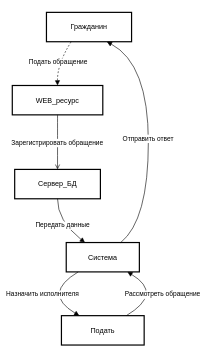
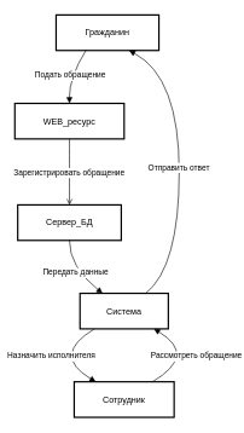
  <mxCell id="0" />
  <mxCell id="1" parent="0" />
  <mxCell id="2" value="Гражданин" style="whiteSpace=wrap;strokeWidth=2;" parent="1" vertex="1"><mxGeometry x="77" y="20" width="142" height="49" as="geometry" /></mxCell>
  <mxCell id="3" value="WEB_ресурс" style="whiteSpace=wrap;strokeWidth=2;" parent="1" vertex="1"><mxGeometry x="20" y="142" width="151" height="49" as="geometry" /></mxCell>
  <mxCell id="4" value="Сервер_БД" style="whiteSpace=wrap;strokeWidth=2;" parent="1" vertex="1"><mxGeometry x="24" y="282" width="143" height="49" as="geometry" /></mxCell>
  <mxCell id="5" value="Система" style="whiteSpace=wrap;strokeWidth=2;" parent="1" vertex="1"><mxGeometry x="110" y="404" width="122" height="49" as="geometry" /></mxCell>
- <mxCell id="6" value="Подать" style="whiteSpace=wrap;strokeWidth=2;" parent="1" vertex="1"><mxGeometry x="102" y="526" width="138" height="49" as="geometry" /></mxCell>
- <mxCell id="7" value="Подать обращение" style="curved=1;startArrow=none;endArrow=block;exitX=0.29;exitY=1;entryX=0.5;entryY=0;rounded=0;dashed=1;" parent="1" source="2" target="3" edge="1"><mxGeometry relative="1" as="geometry"><Array as="points"><mxPoint x="95" y="106" /></Array></mxGeometry></mxCell>
+ <mxCell id="6" value="Сотрудник" style="whiteSpace=wrap;strokeWidth=2;" parent="1" vertex="1"><mxGeometry x="102" y="526" width="138" height="49" as="geometry" /></mxCell>
+ <mxCell id="7" value="Подать обращение" style="curved=1;startArrow=none;endArrow=block;exitX=0.29;exitY=1;entryX=0.5;entryY=0;rounded=0;" parent="1" source="2" target="3" edge="1"><mxGeometry relative="1" as="geometry"><Array as="points"><mxPoint x="95" y="106" /></Array></mxGeometry></mxCell>
  <mxCell id="8" value="Зарегистрировать обращение" style="curved=1;startArrow=none;endArrow=open;exitX=0.5;exitY=1;entryX=0.5;entryY=-0.01;rounded=0;" parent="1" source="3" target="4" edge="1"><mxGeometry relative="1" as="geometry"><Array as="points" /></mxGeometry></mxCell>
  <mxCell id="9" value="Передать данные" style="curved=1;startArrow=none;endArrow=block;exitX=0.5;exitY=0.99;entryX=0.25;entryY=-0.01;rounded=0;" parent="1" source="4" target="5" edge="1"><mxGeometry relative="1" as="geometry"><Array as="points"><mxPoint x="95" y="367" /></Array></mxGeometry></mxCell>
  <mxCell id="10" value="Назначить исполнителя" style="curved=1;startArrow=none;endArrow=block;exitX=0.17;exitY=0.99;entryX=0.21;entryY=-0.01;rounded=0;" parent="1" source="5" target="6" edge="1"><mxGeometry relative="1" as="geometry"><Array as="points"><mxPoint x="70" y="489" /></Array></mxGeometry></mxCell>
  <mxCell id="11" value="Рассмотреть обращение" style="curved=1;startArrow=none;endArrow=block;exitX=0.79;exitY=-0.01;entryX=0.83;entryY=0.99;rounded=0;" parent="1" source="6" target="5" edge="1"><mxGeometry relative="1" as="geometry"><Array as="points"><mxPoint x="272" y="489" /></Array></mxGeometry></mxCell>
  <mxCell id="12" value="Отправить ответ" style="curved=1;startArrow=none;endArrow=block;exitX=0.75;exitY=-0.01;entryX=0.71;entryY=1;rounded=0;" parent="1" source="5" target="2" edge="1"><mxGeometry x="-0.015" relative="1" as="geometry"><Array as="points"><mxPoint x="247" y="367" /><mxPoint x="247" y="106" /></Array><mxPoint as="offset" /></mxGeometry></mxCell>
